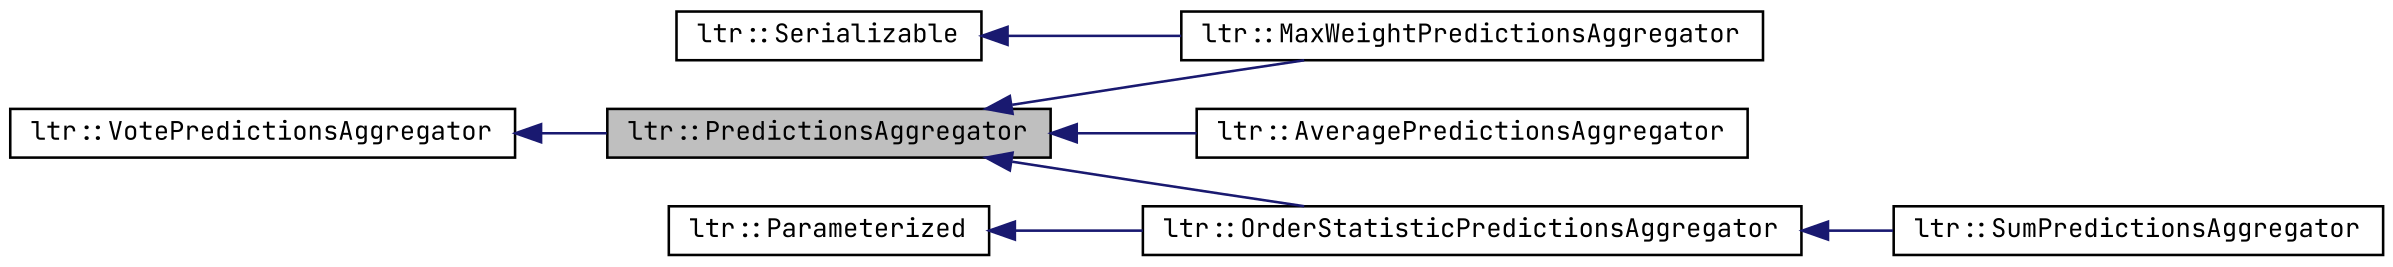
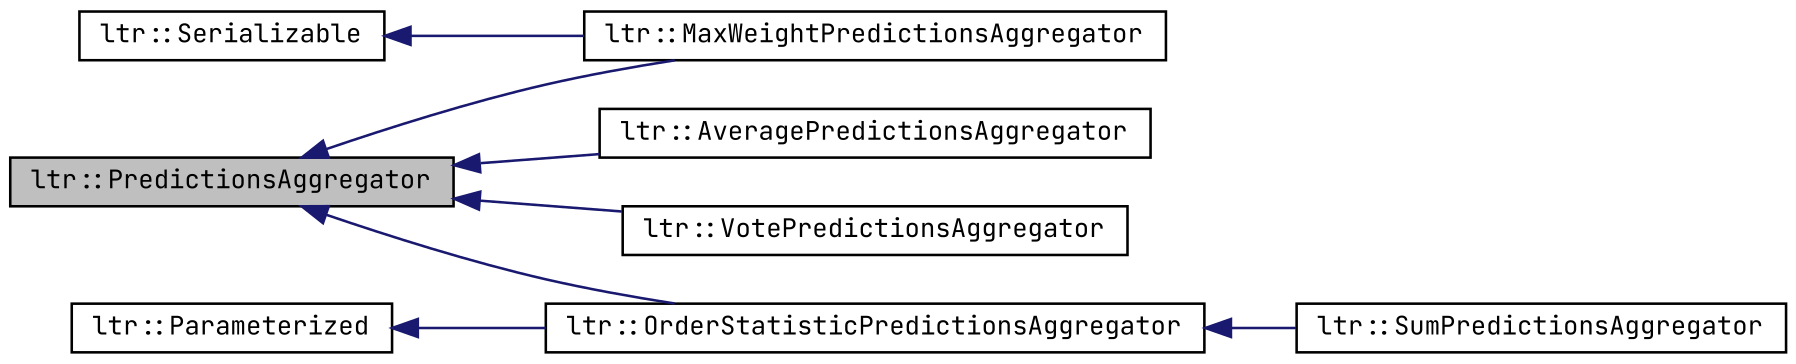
  digraph {
    fontname="JetBrains Mono"
    rankdir=LR
    node [color=black fillcolor=white fontname="JetBrains Mono" fontsize=10 shape=record style=filled]
    edge [color=midnightblue dir=back fontname="JetBrains Mono" fontsize=10 labelfontname=Helvetica labelfontsize=10 style=solid]
    n1 [fillcolor=grey75 fontcolor=black height=0.2 label="ltr::PredictionsAggregator" width=0.4]
    n2 [height=0.2 label="ltr::AveragePredictionsAggregator" width=0.4]
    n3 [height=0.2 label="ltr::MaxWeightPredictionsAggregator" width=0.4]
    n4 [height=0.2 label="ltr::OrderStatisticPredictionsAggregator" width=0.4]
    n5 [height=0.2 label="ltr::VotePredictionsAggregator" width=0.4]
    n6 [height=0.2 label="ltr::SumPredictionsAggregator" width=0.4]
    n7 [height=0.2 label="ltr::Serializable" width=0.4]
    n8 [height=0.2 label="ltr::Parameterized" width=0.4]
    n1 -> n2
    n1 -> n3
    n1 -> n4
-   n5 -> n1
+   n1 -> n5
    n4 -> n6
    n7 -> n3
    n8 -> n4
  }
